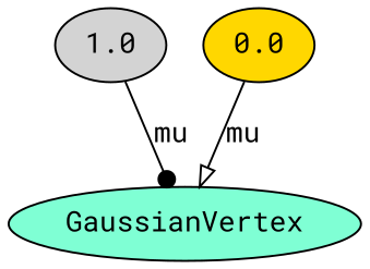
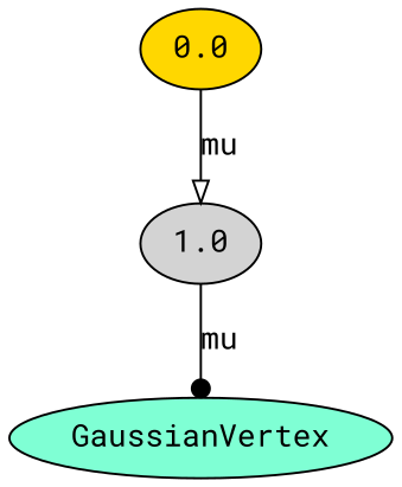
  digraph {
    fontname="Roboto Mono"
    node [fontname="Roboto Mono" style=filled]
    edge [fontname="Roboto Mono"]
    n1 [fillcolor=lightgrey label=1.0]
    n2 [fillcolor=aquamarine label=GaussianVertex]
    n3 [fillcolor=gold label=0.0]
    n1 -> n2 [arrowhead=dot label=mu]
-   n3 -> n2 [arrowhead=onormal label=mu]
+   n3 -> n1 [arrowhead=onormal label=mu]
  }
